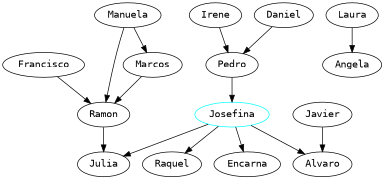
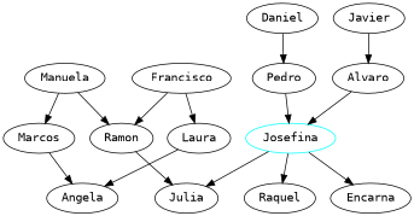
  strict digraph {
    fontname="DejaVu Sans Mono"
    node [fontname="DejaVu Sans Mono"]
    edge [color=black fontname="DejaVu Sans Mono"]
    n1 [label=Francisco]
    n2 [label=Laura]
    n3 [label=Ramon]
    n4 [label=Angela]
    n5 [label=Julia]
    n6 [label=Manuela]
    n7 [label=Marcos]
    n8 [label=Raquel]
-   n9 [label=Irene]
    n10 [label=Pedro]
    n11 [color=cyan label=Josefina]
    n12 [label=Daniel]
    n13 [label=Encarna]
    n14 [label=Alvaro]
    n15 [label=Javier]
+   n1 -> n2
    n1 -> n3
    n2 -> n4
    n3 -> n5
    n6 -> n3
    n6 -> n7
-   n7 -> n3
-   n9 -> n10
+   n7 -> n4
    n10 -> n11
    n11 -> n5
    n11 -> n8
    n11 -> n13
-   n11 -> n14
+   n14 -> n11
    n12 -> n10
    n15 -> n14
  }
